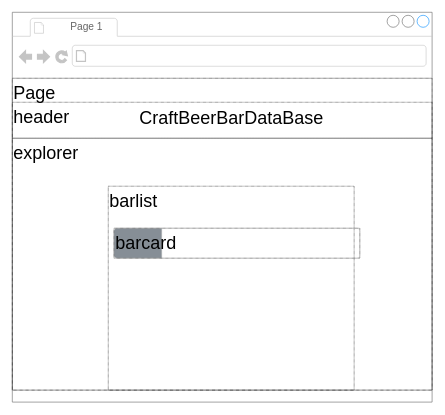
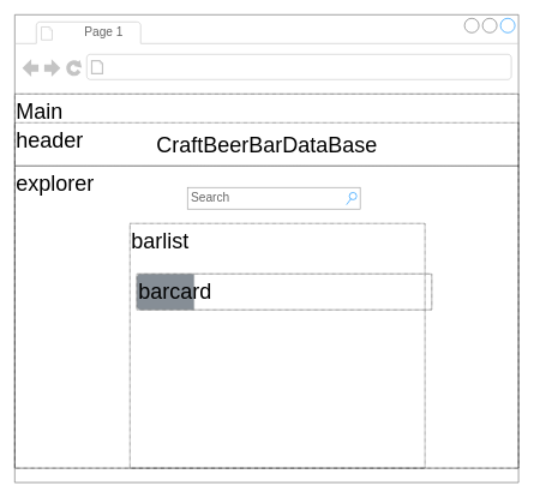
  <mxCell id="0" />
  <mxCell id="1" parent="0" />
  <mxCell id="2" value="" style="strokeWidth=1;shadow=0;dashed=0;align=center;html=1;shape=mxgraph.mockup.containers.browserWindow;rSize=0;strokeColor=#666666;strokeColor2=#008cff;strokeColor3=#c4c4c4;mainText=,;recursiveResize=0;" vertex="1" parent="1"><mxGeometry x="20" y="20" width="700" height="650" as="geometry" /></mxCell>
- <mxCell id="3" value="Page" style="rounded=0;whiteSpace=wrap;fontSize=30;dashed=1;dashPattern=1 1;fillColor=none;align=left;verticalAlign=top;" vertex="1" parent="2"><mxGeometry y="110" width="700" height="520" as="geometry" /></mxCell>
+ <mxCell id="3" value="Main" style="rounded=0;whiteSpace=wrap;fontSize=30;dashed=1;dashPattern=1 1;fillColor=none;align=left;verticalAlign=top;" vertex="1" parent="2"><mxGeometry y="110" width="700" height="520" as="geometry" /></mxCell>
  <mxCell id="4" value="explorer" style="rounded=0;whiteSpace=wrap;html=1;fontSize=30;dashed=1;dashPattern=1 1;fillColor=none;align=left;fontStyle=0;verticalAlign=top;" vertex="1" parent="2"><mxGeometry y="210" width="700" height="420" as="geometry" /></mxCell>
  <mxCell id="5" value="Page 1" style="strokeWidth=1;shadow=0;dashed=0;align=center;html=1;shape=mxgraph.mockup.containers.anchor;fontSize=17;fontColor=#666666;align=left;" vertex="1" parent="2"><mxGeometry x="95" y="12" width="110" height="26" as="geometry" /></mxCell>
- <mxCell id="6" value="CraftBeerBarDataBase" style="text;html=1;resizable=0;autosize=1;align=center;verticalAlign=middle;points=[];fillColor=none;strokeColor=none;rounded=0;fontSize=30;" vertex="1" parent="2"><mxGeometry x="205" y="155" width="320" height="40" as="geometry" /></mxCell>
+ <mxCell id="6" value="CraftBeerBarDataBase" style="text;html=1;resizable=0;autosize=1;align=center;verticalAlign=middle;points=[];fillColor=none;strokeColor=none;rounded=0;fontSize=30;" vertex="1" parent="2"><mxGeometry x="190" y="160" width="320" height="40" as="geometry" /></mxCell>
+ <mxCell id="7" value="Search" style="strokeWidth=1;shadow=0;dashed=0;align=center;html=1;shape=mxgraph.mockup.forms.searchBox;strokeColor=#999999;mainText=;strokeColor2=#008cff;fontColor=#666666;fontSize=17;align=left;spacingLeft=3;" vertex="1" parent="2"><mxGeometry x="240" y="240" width="240" height="30" as="geometry" /></mxCell>
  <mxCell id="8" value="header" style="rounded=0;whiteSpace=wrap;html=1;fontSize=30;dashed=1;dashPattern=1 1;fillColor=none;align=left;fontStyle=0;verticalAlign=top;" vertex="1" parent="2"><mxGeometry y="150" width="700" height="60" as="geometry" /></mxCell>
  <mxCell id="9" value="barlist" style="rounded=0;whiteSpace=wrap;html=1;fontSize=30;dashed=1;dashPattern=1 1;fillColor=none;align=left;fontStyle=0;verticalAlign=top;" vertex="1" parent="1"><mxGeometry x="180" y="310" width="410" height="340" as="geometry" /></mxCell>
  <mxCell id="10" value="" style="html=1;shadow=0;dashed=0;shape=mxgraph.bootstrap.rrect;rSize=5;strokeColor=#DFDFDF;html=1;whiteSpace=wrap;fillColor=none;fontColor=#000000;verticalAlign=top;align=left;spacing=20;fontSize=14;spacingLeft=170;dashPattern=1 1;" vertex="1" parent="1"><mxGeometry x="189.5" y="380" width="410" height="50" as="geometry" /></mxCell>
  <mxCell id="11" value="" style="html=1;shadow=0;dashed=0;shape=mxgraph.bootstrap.leftButton;rSize=5;perimeter=none;whiteSpace=wrap;fillColor=#868E96;strokeColor=#DFDFDF;fontColor=#DEE2E6;resizeWidth=1;fontSize=18;dashPattern=1 1;" vertex="1" parent="10"><mxGeometry width="80" height="50" relative="1" as="geometry" /></mxCell>
  <mxCell id="12" value="barcard" style="rounded=0;whiteSpace=wrap;html=1;fontSize=30;dashed=1;dashPattern=1 1;fillColor=none;align=left;fontStyle=0;verticalAlign=top;" vertex="1" parent="10"><mxGeometry width="410" height="50" as="geometry" /></mxCell>
